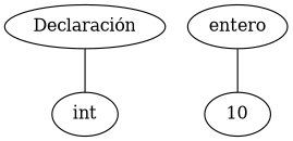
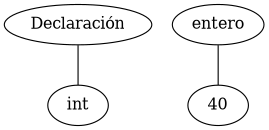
  graph {
    n1 [label=int]
-   n2 [label=10]
+   n2 [label=40]
    n3 [label=entero]
    n4 [label="Declaración"]
    n3 -- n2
    n4 -- n1
  }
